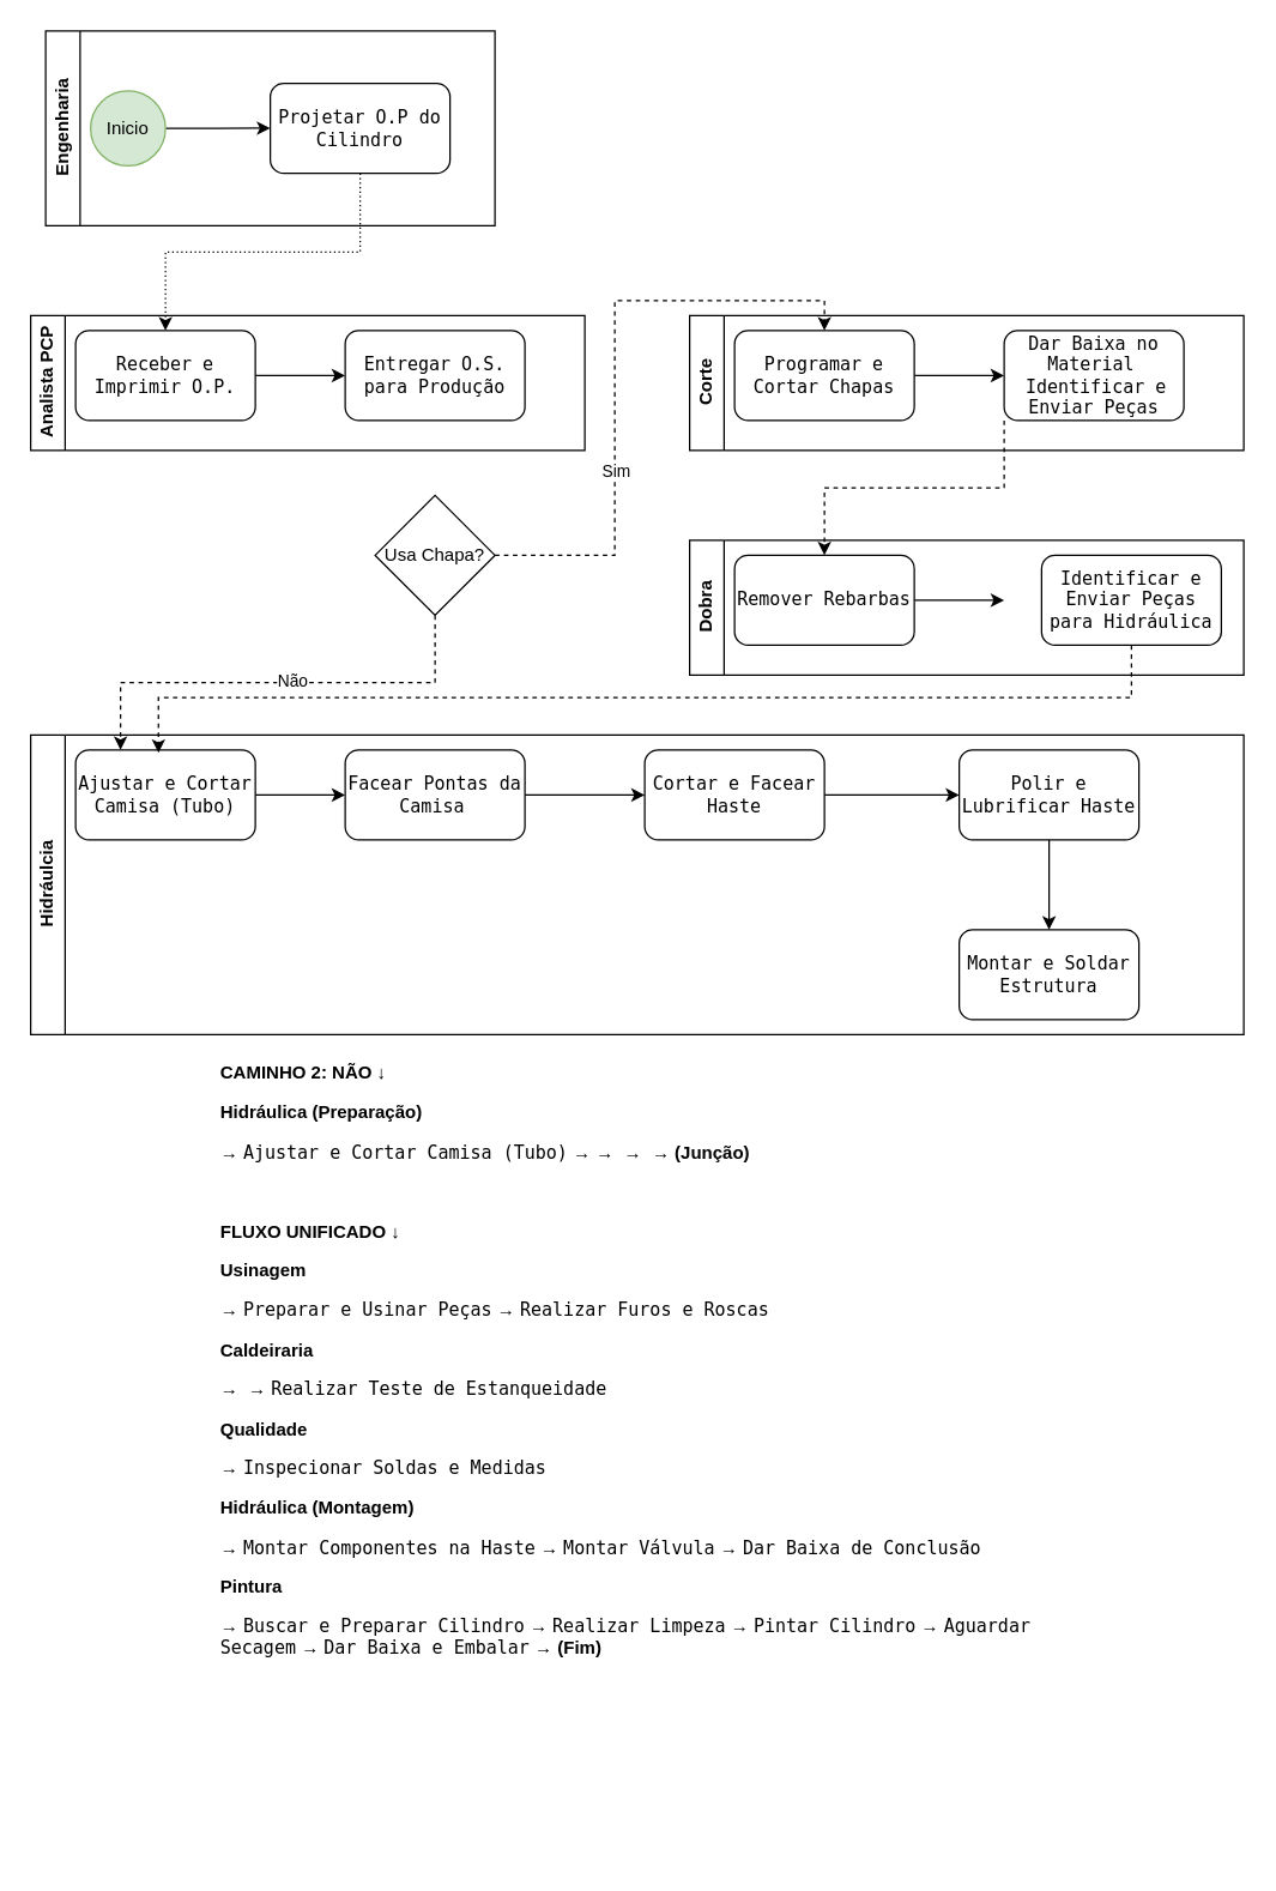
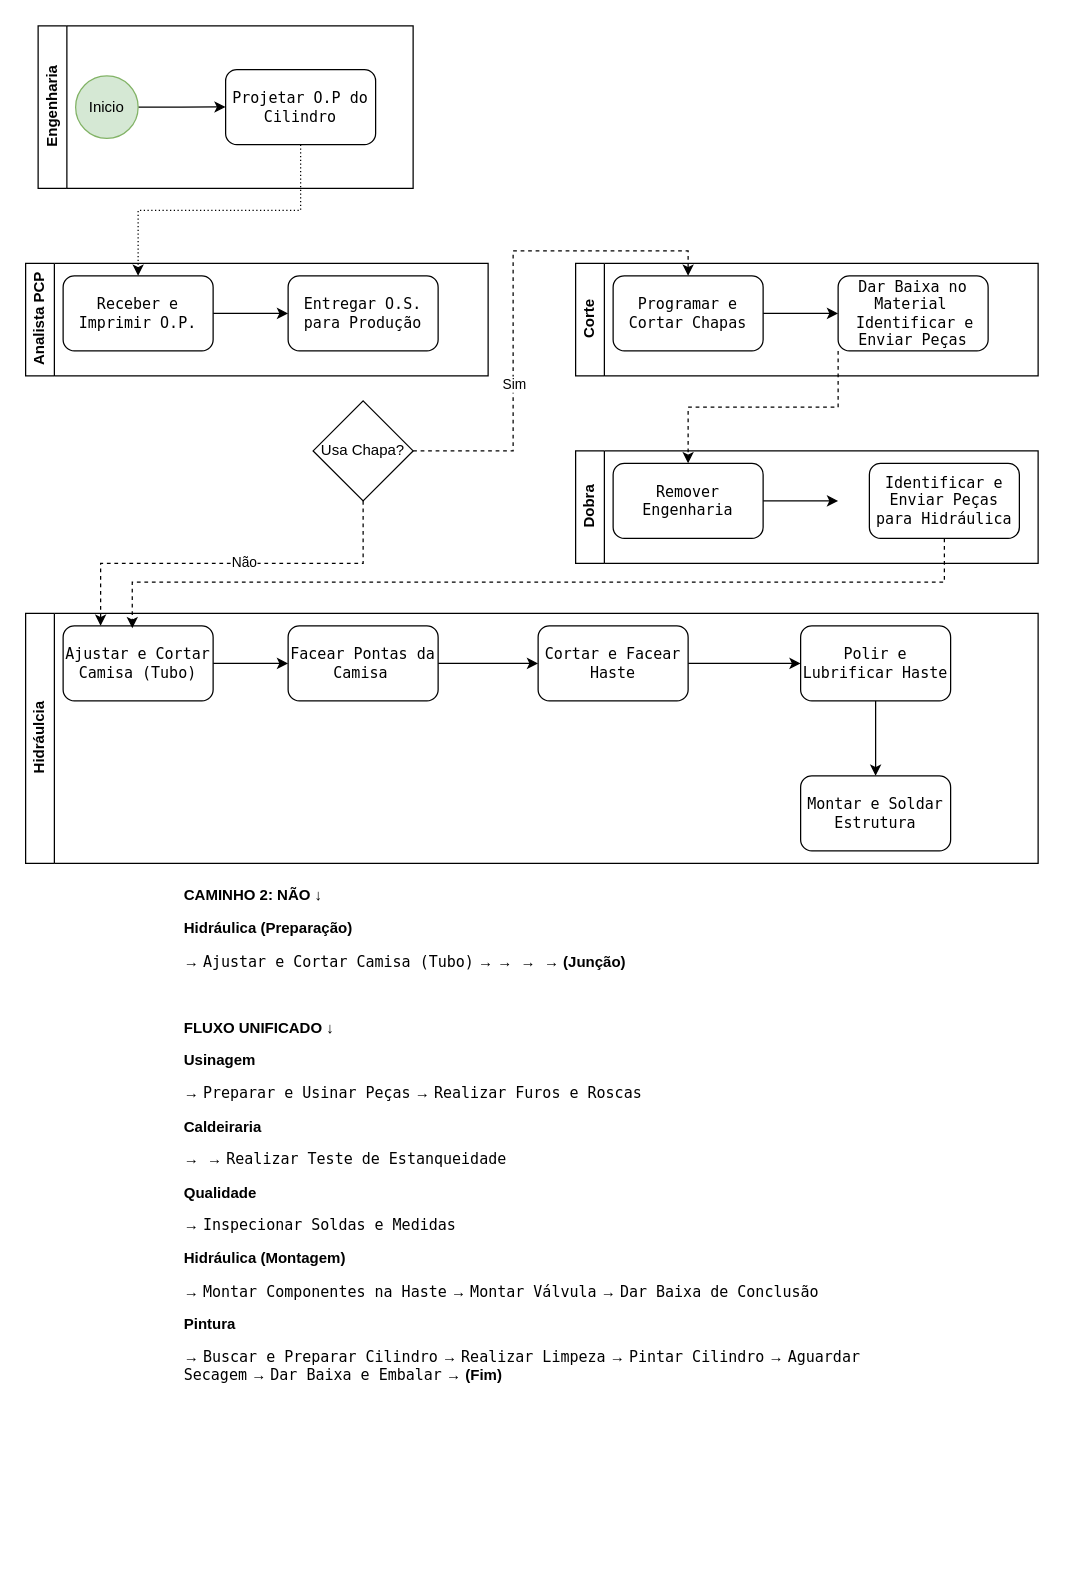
  <mxCell id="0" />
  <mxCell id="1" parent="0" />
  <mxCell id="2" style="edgeStyle=orthogonalEdgeStyle;rounded=0;orthogonalLoop=1;jettySize=auto;html=1;exitX=1;exitY=0.5;exitDx=0;exitDy=0;" edge="1" parent="1" source="3"><mxGeometry relative="1" as="geometry"><mxPoint x="180" y="84.862" as="targetPoint" /></mxGeometry></mxCell>
  <mxCell id="3" value="Inicio" style="ellipse;whiteSpace=wrap;html=1;aspect=fixed;strokeColor=#82b366;fillColor=#d5e8d4;gradientColor=none;" vertex="1" parent="1"><mxGeometry x="60" y="60" width="50" height="50" as="geometry" /></mxCell>
  <mxCell id="4" value="&lt;p&gt;&lt;strong style=&quot;background-color: transparent; color: light-dark(rgb(0, 0, 0), rgb(255, 255, 255));&quot;&gt;CAMINHO 2: NÃO&lt;/strong&gt;&lt;span style=&quot;background-color: transparent; color: light-dark(rgb(0, 0, 0), rgb(255, 255, 255));&quot; class=&quot;selected&quot;&gt; ↓&lt;/span&gt;&lt;/p&gt;&lt;p&gt;&lt;strong&gt;Hidráulica (Preparação)&lt;/strong&gt;&lt;/p&gt;&lt;p&gt;&lt;span class=&quot;selected&quot;&gt;→ &lt;/span&gt;&lt;code&gt;Ajustar e Cortar Camisa (Tubo)&lt;/code&gt;&lt;span class=&quot;selected&quot;&gt; →&lt;/span&gt;&lt;span class=&quot;selected&quot;&gt;&amp;nbsp;→ &lt;/span&gt;&lt;span class=&quot;selected&quot;&gt;&amp;nbsp;→ &lt;/span&gt;&lt;span class=&quot;selected&quot;&gt;&amp;nbsp;→ &lt;/span&gt;&lt;strong&gt;(Junção)&lt;/strong&gt;&lt;/p&gt;&lt;p&gt;&lt;br class=&quot;ProseMirror-trailingBreak&quot;&gt;&lt;/p&gt;&lt;p&gt;&lt;strong&gt;FLUXO UNIFICADO&lt;/strong&gt;&lt;span class=&quot;selected&quot;&gt; ↓&lt;/span&gt;&lt;/p&gt;&lt;p&gt;&lt;strong&gt;Usinagem&lt;/strong&gt;&lt;/p&gt;&lt;p&gt;&lt;span class=&quot;selected&quot;&gt;→ &lt;/span&gt;&lt;code&gt;Preparar e Usinar Peças&lt;/code&gt;&lt;span class=&quot;selected&quot;&gt; → &lt;/span&gt;&lt;code&gt;Realizar Furos e Roscas&lt;/code&gt;&lt;/p&gt;&lt;p&gt;&lt;strong&gt;Caldeiraria&lt;/strong&gt;&lt;/p&gt;&lt;p&gt;&lt;span class=&quot;selected&quot;&gt;→ &lt;/span&gt;&lt;span class=&quot;selected&quot;&gt;&amp;nbsp;→ &lt;/span&gt;&lt;code&gt;Realizar Teste de Estanqueidade&lt;/code&gt;&lt;/p&gt;&lt;p&gt;&lt;strong&gt;Qualidade&lt;/strong&gt;&lt;/p&gt;&lt;p&gt;&lt;span class=&quot;selected&quot;&gt;→ &lt;/span&gt;&lt;code&gt;Inspecionar Soldas e Medidas&lt;/code&gt;&lt;/p&gt;&lt;p&gt;&lt;strong&gt;Hidráulica (Montagem)&lt;/strong&gt;&lt;/p&gt;&lt;p&gt;&lt;span class=&quot;selected&quot;&gt;→ &lt;/span&gt;&lt;code&gt;Montar Componentes na Haste&lt;/code&gt;&lt;span class=&quot;selected&quot;&gt; → &lt;/span&gt;&lt;code&gt;Montar Válvula&lt;/code&gt;&lt;span class=&quot;selected&quot;&gt; → &lt;/span&gt;&lt;code&gt;Dar Baixa de Conclusão&lt;/code&gt;&lt;/p&gt;&lt;p&gt;&lt;strong&gt;Pintura&lt;/strong&gt;&lt;/p&gt;&lt;p&gt;&lt;span class=&quot;selected&quot;&gt;→ &lt;/span&gt;&lt;code&gt;Buscar e Preparar Cilindro&lt;/code&gt;&lt;span class=&quot;selected&quot;&gt; → &lt;/span&gt;&lt;code&gt;Realizar Limpeza&lt;/code&gt;&lt;span class=&quot;selected&quot;&gt; → &lt;/span&gt;&lt;code&gt;Pintar Cilindro&lt;/code&gt;&lt;span class=&quot;selected&quot;&gt; → &lt;/span&gt;&lt;code&gt;Aguardar Secagem&lt;/code&gt;&lt;span class=&quot;selected&quot;&gt; → &lt;/span&gt;&lt;code&gt;Dar Baixa e Embalar&lt;/code&gt;&lt;span class=&quot;selected&quot;&gt; → &lt;/span&gt;&lt;strong&gt;(Fim)&lt;/strong&gt;&lt;/p&gt;" style="text;whiteSpace=wrap;html=1;" vertex="1" parent="1"><mxGeometry x="145" y="690" width="560" height="550" as="geometry" /></mxCell>
  <mxCell id="5" value="Engenharia" style="swimlane;horizontal=0;whiteSpace=wrap;html=1;" vertex="1" parent="1"><mxGeometry x="30" y="20" width="300" height="130" as="geometry" /></mxCell>
  <mxCell id="6" value="&lt;span style=&quot;font-family: monospace; text-align: left;&quot;&gt;Projetar O.P do Cilindro&lt;/span&gt;" style="rounded=1;whiteSpace=wrap;html=1;" vertex="1" parent="5"><mxGeometry x="150" y="35" width="120" height="60" as="geometry" /></mxCell>
  <mxCell id="7" value="Analista PCP" style="swimlane;horizontal=0;whiteSpace=wrap;html=1;startSize=23;" vertex="1" parent="1"><mxGeometry x="20" y="210" width="370" height="90" as="geometry" /></mxCell>
  <mxCell id="8" style="edgeStyle=orthogonalEdgeStyle;rounded=0;orthogonalLoop=1;jettySize=auto;html=1;" edge="1" parent="7" source="9"><mxGeometry relative="1" as="geometry"><mxPoint x="210" y="40.0" as="targetPoint" /></mxGeometry></mxCell>
  <mxCell id="9" value="&lt;span style=&quot;font-family: monospace; text-align: left;&quot;&gt;Receber e Imprimir O.P.&lt;/span&gt;" style="rounded=1;whiteSpace=wrap;html=1;" vertex="1" parent="7"><mxGeometry x="30" y="10" width="120" height="60" as="geometry" /></mxCell>
  <mxCell id="10" value="&lt;span style=&quot;font-family: monospace; text-align: left;&quot;&gt;Entregar O.S. para Produção&lt;/span&gt;" style="rounded=1;whiteSpace=wrap;html=1;" vertex="1" parent="7"><mxGeometry x="210" y="10" width="120" height="60" as="geometry" /></mxCell>
  <mxCell id="11" style="edgeStyle=orthogonalEdgeStyle;rounded=0;orthogonalLoop=1;jettySize=auto;html=1;exitX=0.5;exitY=1;exitDx=0;exitDy=0;entryX=0.5;entryY=0;entryDx=0;entryDy=0;dashed=1;dashPattern=1 2;" edge="1" parent="1" source="6" target="9"><mxGeometry relative="1" as="geometry" /></mxCell>
  <mxCell id="12" style="edgeStyle=orthogonalEdgeStyle;rounded=0;orthogonalLoop=1;jettySize=auto;html=1;exitX=1;exitY=0.5;exitDx=0;exitDy=0;entryX=0.5;entryY=0;entryDx=0;entryDy=0;dashed=1;" edge="1" parent="1" source="16" target="19"><mxGeometry relative="1" as="geometry" /></mxCell>
  <mxCell id="13" value="Sim" style="edgeLabel;html=1;align=center;verticalAlign=middle;resizable=0;points=[];" vertex="1" connectable="0" parent="12"><mxGeometry x="-0.33" relative="1" as="geometry"><mxPoint as="offset" /></mxGeometry></mxCell>
  <mxCell id="14" style="edgeStyle=orthogonalEdgeStyle;rounded=0;orthogonalLoop=1;jettySize=auto;html=1;exitX=0.5;exitY=1;exitDx=0;exitDy=0;entryX=0.25;entryY=0;entryDx=0;entryDy=0;dashed=1;" edge="1" parent="1" source="16" target="28"><mxGeometry relative="1" as="geometry" /></mxCell>
  <mxCell id="15" value="Não" style="edgeLabel;html=1;align=center;verticalAlign=middle;resizable=0;points=[];" vertex="1" connectable="0" parent="14"><mxGeometry x="-0.061" y="-2" relative="1" as="geometry"><mxPoint as="offset" /></mxGeometry></mxCell>
- <mxCell id="16" value="Usa Chapa?" style="rhombus;whiteSpace=wrap;html=1;" vertex="1" parent="1"><mxGeometry x="250" y="330" width="80" height="80" as="geometry" /></mxCell>
+ <mxCell id="16" value="Usa Chapa?" style="rhombus;whiteSpace=wrap;html=1;" vertex="1" parent="1"><mxGeometry x="250" y="320" width="80" height="80" as="geometry" /></mxCell>
  <mxCell id="17" value="Corte" style="swimlane;horizontal=0;whiteSpace=wrap;html=1;startSize=23;" vertex="1" parent="1"><mxGeometry x="460" y="210" width="370" height="90" as="geometry" /></mxCell>
  <mxCell id="18" style="edgeStyle=orthogonalEdgeStyle;rounded=0;orthogonalLoop=1;jettySize=auto;html=1;" edge="1" parent="17" source="19"><mxGeometry relative="1" as="geometry"><mxPoint x="210" y="40.0" as="targetPoint" /></mxGeometry></mxCell>
  <mxCell id="19" value="&lt;span style=&quot;font-family: monospace; text-align: left;&quot;&gt;Programar e Cortar Chapas&lt;/span&gt;" style="rounded=1;whiteSpace=wrap;html=1;" vertex="1" parent="17"><mxGeometry x="30" y="10" width="120" height="60" as="geometry" /></mxCell>
  <mxCell id="20" value="&lt;code style=&quot;text-align: left;&quot;&gt;Dar Baixa no Material&lt;/code&gt;&lt;span style=&quot;text-align: left;&quot; class=&quot;selected&quot;&gt;&amp;nbsp;&lt;/span&gt;&lt;div&gt;&lt;span style=&quot;text-align: left;&quot; class=&quot;selected&quot;&gt;&amp;nbsp;&lt;/span&gt;&lt;code style=&quot;text-align: left;&quot;&gt;Identificar e Enviar Peças&lt;/code&gt;&lt;/div&gt;" style="rounded=1;whiteSpace=wrap;html=1;" vertex="1" parent="17"><mxGeometry x="210" y="10" width="120" height="60" as="geometry" /></mxCell>
  <mxCell id="21" value="Dobra" style="swimlane;horizontal=0;whiteSpace=wrap;html=1;startSize=23;" vertex="1" parent="1"><mxGeometry x="460" y="360" width="370" height="90" as="geometry" /></mxCell>
  <mxCell id="22" style="edgeStyle=orthogonalEdgeStyle;rounded=0;orthogonalLoop=1;jettySize=auto;html=1;" edge="1" parent="21" source="23"><mxGeometry relative="1" as="geometry"><mxPoint x="210" y="40.0" as="targetPoint" /></mxGeometry></mxCell>
- <mxCell id="23" value="&lt;span style=&quot;font-family: monospace; text-align: left;&quot;&gt;Remover Rebarbas&lt;/span&gt;" style="rounded=1;whiteSpace=wrap;html=1;" vertex="1" parent="21"><mxGeometry x="30" y="10" width="120" height="60" as="geometry" /></mxCell>
+ <mxCell id="23" value="&lt;span style=&quot;font-family: monospace; text-align: left;&quot;&gt;Remover Engenharia&lt;/span&gt;" style="rounded=1;whiteSpace=wrap;html=1;" vertex="1" parent="21"><mxGeometry x="30" y="10" width="120" height="60" as="geometry" /></mxCell>
  <mxCell id="24" value="&lt;span style=&quot;font-family: monospace; text-align: left;&quot;&gt;Identificar e Enviar Peças para Hidráulica&lt;/span&gt;" style="rounded=1;whiteSpace=wrap;html=1;" vertex="1" parent="21"><mxGeometry x="235" y="10" width="120" height="60" as="geometry" /></mxCell>
  <mxCell id="25" style="edgeStyle=orthogonalEdgeStyle;rounded=0;orthogonalLoop=1;jettySize=auto;html=1;exitX=0;exitY=1;exitDx=0;exitDy=0;entryX=0.5;entryY=0;entryDx=0;entryDy=0;dashed=1;" edge="1" parent="1" source="20" target="23"><mxGeometry relative="1" as="geometry" /></mxCell>
  <mxCell id="26" value="Hidráulcia" style="swimlane;horizontal=0;whiteSpace=wrap;html=1;startSize=23;" vertex="1" parent="1"><mxGeometry x="20" y="490" width="810" height="200" as="geometry" /></mxCell>
  <mxCell id="27" style="edgeStyle=orthogonalEdgeStyle;rounded=0;orthogonalLoop=1;jettySize=auto;html=1;" edge="1" parent="26" source="28"><mxGeometry relative="1" as="geometry"><mxPoint x="210" y="40.0" as="targetPoint" /></mxGeometry></mxCell>
  <mxCell id="28" value="&lt;span style=&quot;font-family: monospace; text-align: left;&quot;&gt;Ajustar e Cortar Camisa (Tubo)&lt;/span&gt;" style="rounded=1;whiteSpace=wrap;html=1;" vertex="1" parent="26"><mxGeometry x="30" y="10" width="120" height="60" as="geometry" /></mxCell>
  <mxCell id="29" style="edgeStyle=orthogonalEdgeStyle;rounded=0;orthogonalLoop=1;jettySize=auto;html=1;exitX=1;exitY=0.5;exitDx=0;exitDy=0;entryX=0;entryY=0.5;entryDx=0;entryDy=0;" edge="1" parent="26" source="30" target="32"><mxGeometry relative="1" as="geometry"><mxPoint x="410" y="40.167" as="targetPoint" /></mxGeometry></mxCell>
  <mxCell id="30" value="&lt;code style=&quot;text-align: left;&quot;&gt;Facear Pontas da Camisa&lt;/code&gt;&lt;span style=&quot;text-align: left;&quot; class=&quot;selected&quot;&gt;&amp;nbsp;&lt;/span&gt;" style="rounded=1;whiteSpace=wrap;html=1;" vertex="1" parent="26"><mxGeometry x="210" y="10" width="120" height="60" as="geometry" /></mxCell>
  <mxCell id="31" style="edgeStyle=orthogonalEdgeStyle;rounded=0;orthogonalLoop=1;jettySize=auto;html=1;exitX=1;exitY=0.5;exitDx=0;exitDy=0;entryX=0;entryY=0.5;entryDx=0;entryDy=0;" edge="1" parent="26" source="32" target="34"><mxGeometry relative="1" as="geometry"><mxPoint x="620" y="40.167" as="targetPoint" /></mxGeometry></mxCell>
  <mxCell id="32" value="&lt;span style=&quot;font-family: monospace; text-align: left;&quot;&gt;Cortar e Facear Haste&lt;/span&gt;" style="rounded=1;whiteSpace=wrap;html=1;" vertex="1" parent="26"><mxGeometry x="410" y="10" width="120" height="60" as="geometry" /></mxCell>
  <mxCell id="33" style="edgeStyle=orthogonalEdgeStyle;rounded=0;orthogonalLoop=1;jettySize=auto;html=1;exitX=0.5;exitY=1;exitDx=0;exitDy=0;" edge="1" parent="26" source="34" target="35"><mxGeometry relative="1" as="geometry" /></mxCell>
  <mxCell id="34" value="&lt;span style=&quot;font-family: monospace; text-align: left;&quot;&gt;Polir e Lubrificar Haste&lt;/span&gt;" style="rounded=1;whiteSpace=wrap;html=1;" vertex="1" parent="26"><mxGeometry x="620" y="10" width="120" height="60" as="geometry" /></mxCell>
  <mxCell id="35" value="&lt;span style=&quot;font-family: monospace; text-align: left;&quot;&gt;Montar e Soldar Estrutura&lt;/span&gt;" style="rounded=1;whiteSpace=wrap;html=1;" vertex="1" parent="26"><mxGeometry x="620" y="130" width="120" height="60" as="geometry" /></mxCell>
  <mxCell id="36" style="edgeStyle=orthogonalEdgeStyle;rounded=0;orthogonalLoop=1;jettySize=auto;html=1;exitX=0.5;exitY=1;exitDx=0;exitDy=0;entryX=0.461;entryY=0.031;entryDx=0;entryDy=0;entryPerimeter=0;dashed=1;" edge="1" parent="1" source="24" target="28"><mxGeometry relative="1" as="geometry" /></mxCell>
